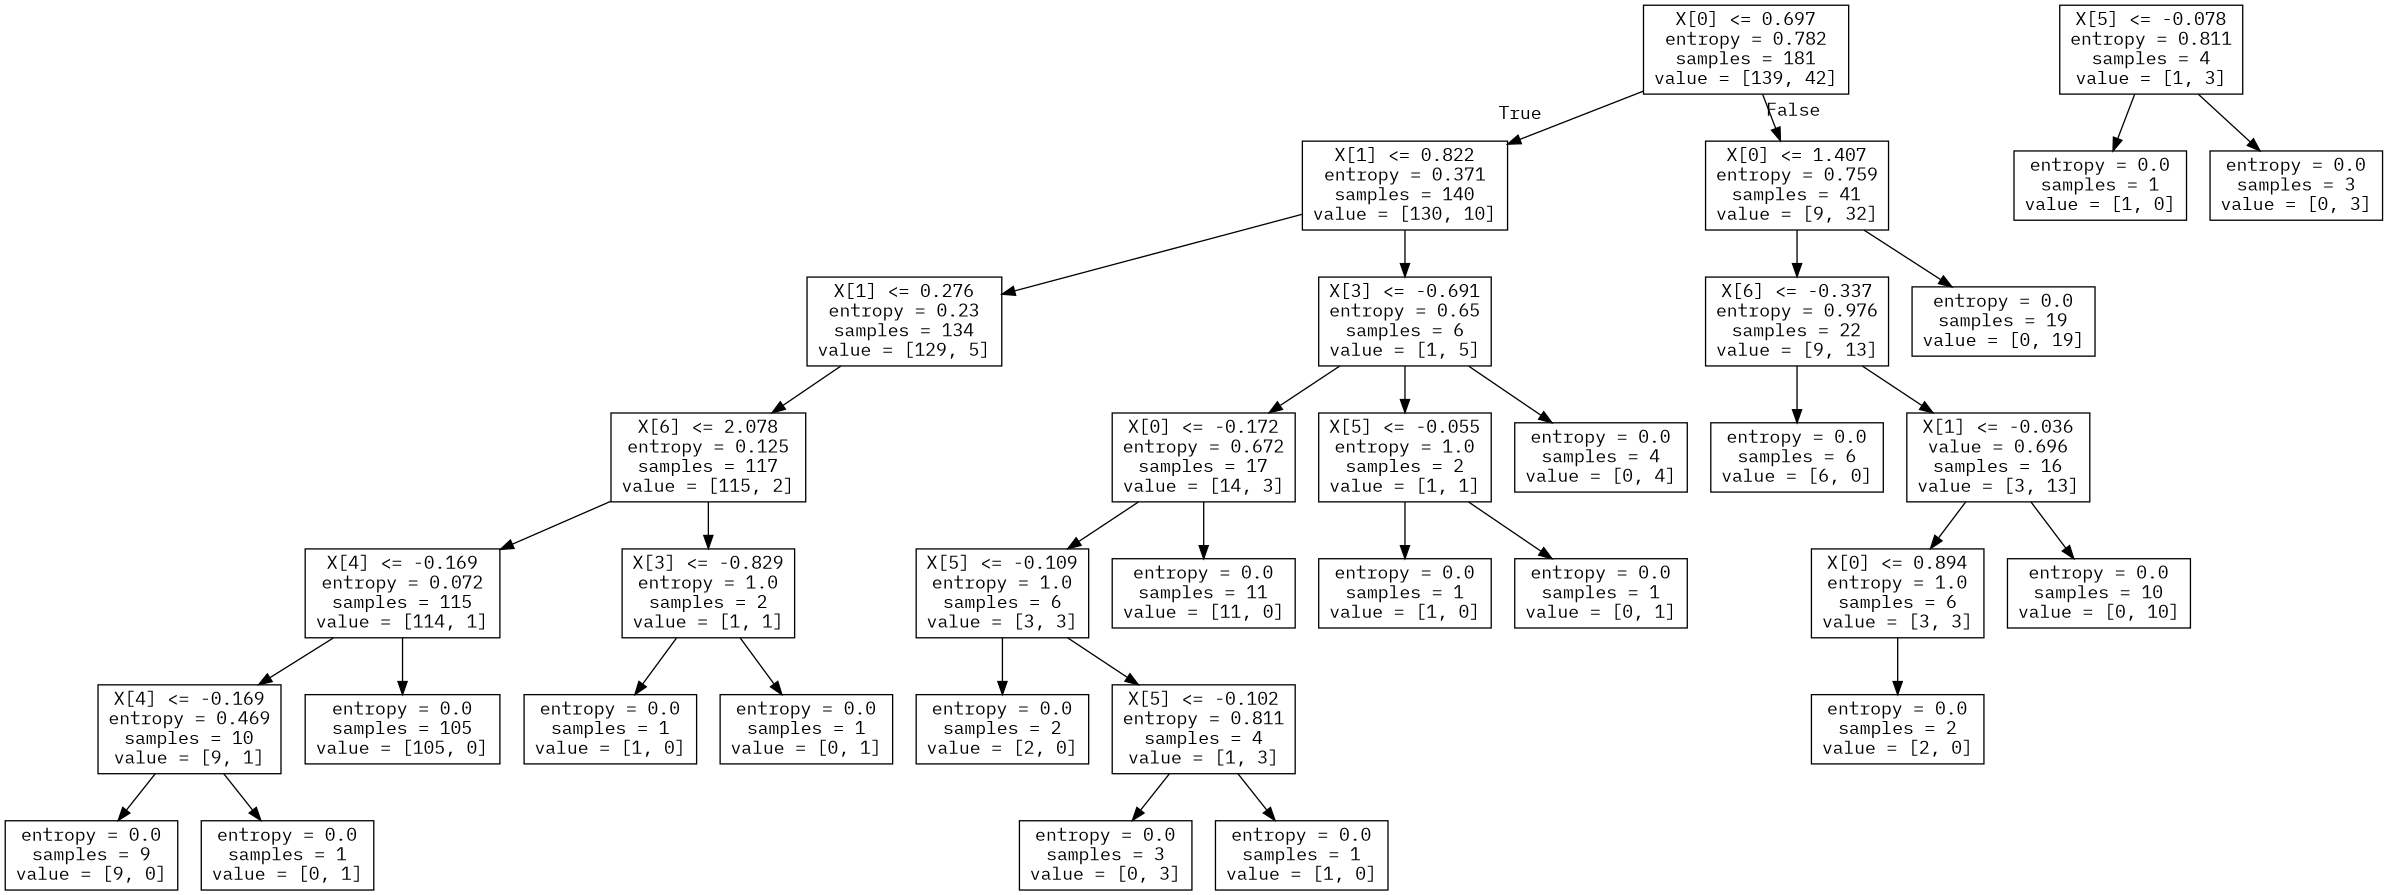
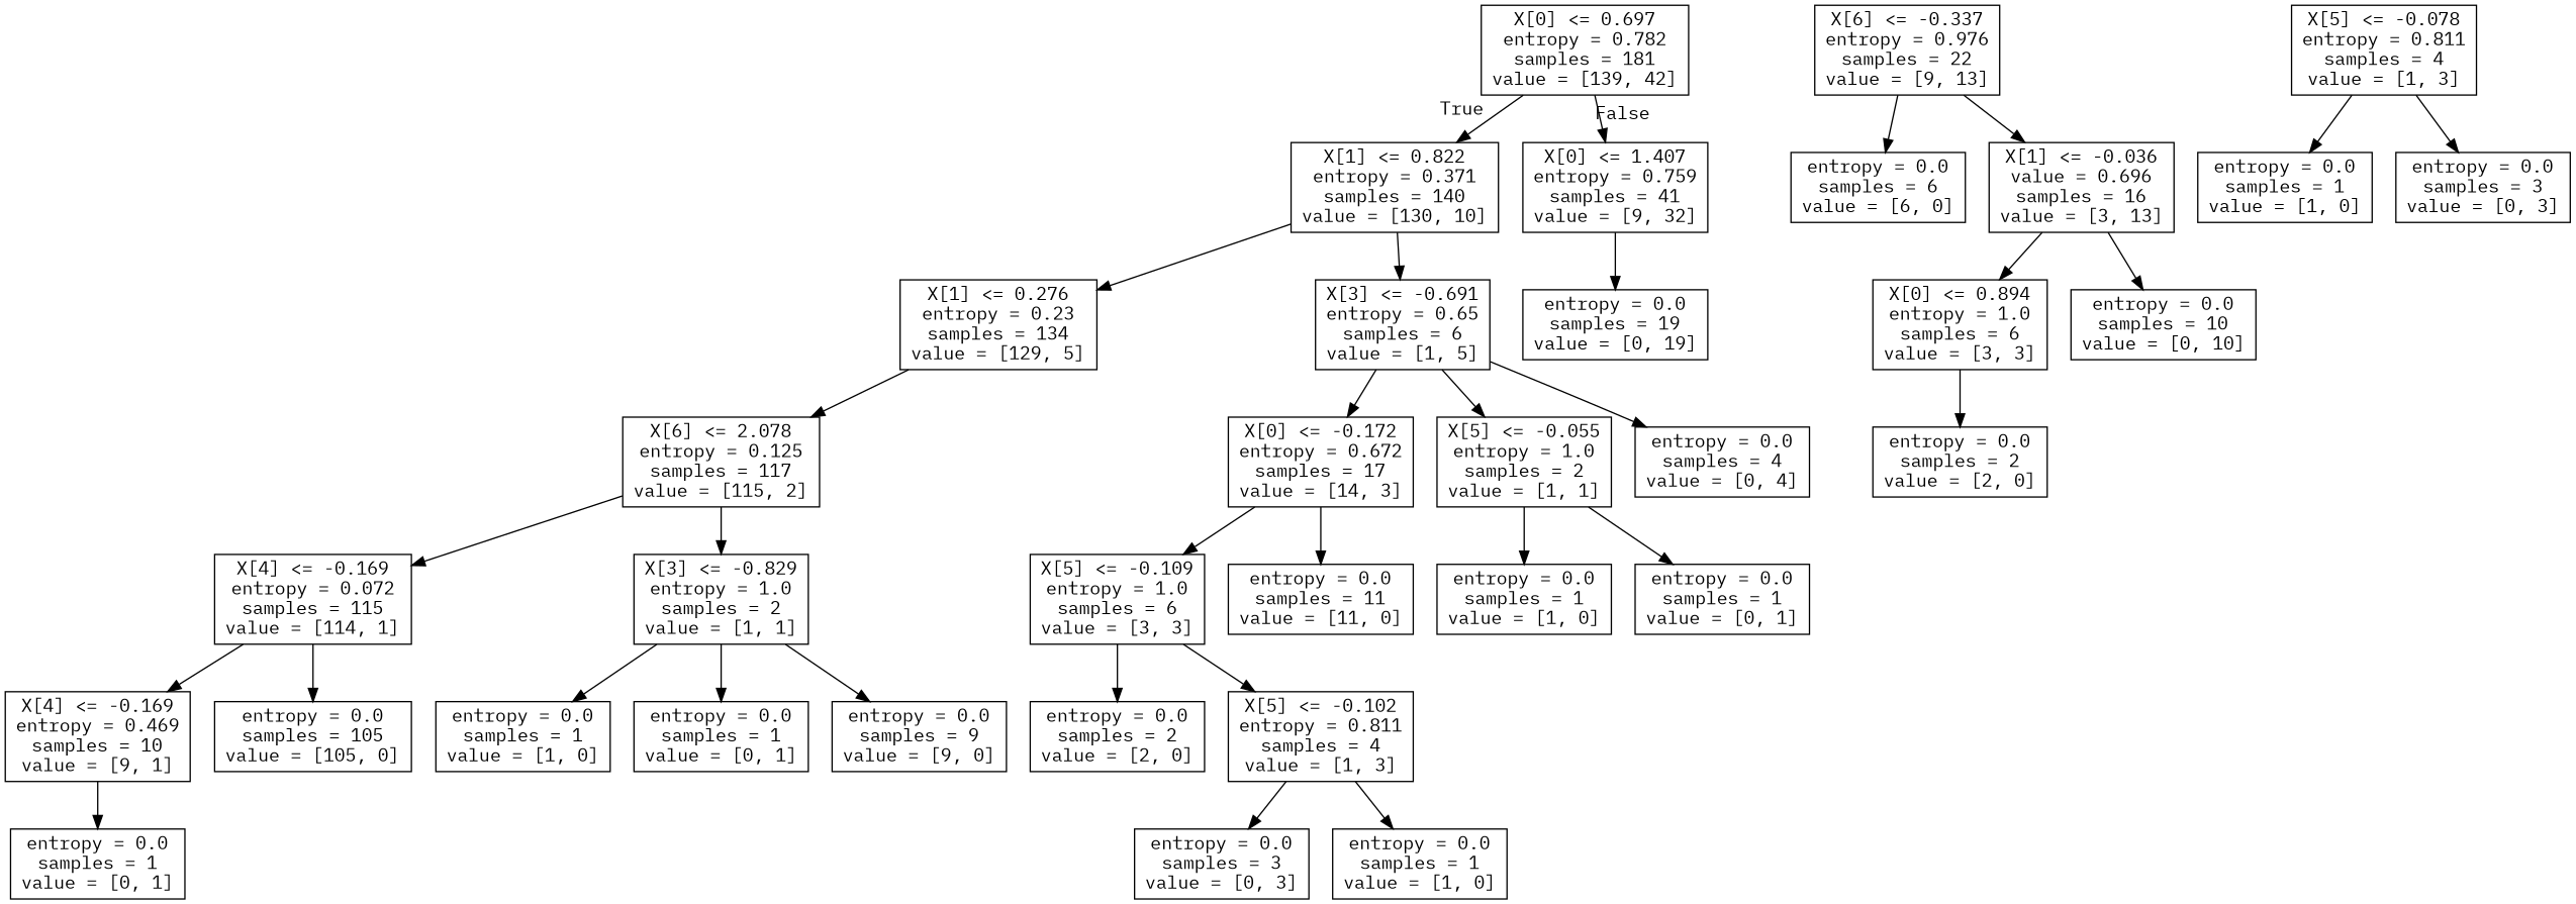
  digraph {
    fontname="IBM Plex Mono"
    node [fontname="IBM Plex Mono" shape=box]
    edge [fontname="IBM Plex Mono"]
    n1 [label="X[0] <= 0.697\nentropy = 0.782\nsamples = 181\nvalue = [139, 42]"]
    n2 [label="X[1] <= 0.822\nentropy = 0.371\nsamples = 140\nvalue = [130, 10]"]
    n3 [label="X[0] <= 1.407\nentropy = 0.759\nsamples = 41\nvalue = [9, 32]"]
    n4 [label="X[1] <= 0.276\nentropy = 0.23\nsamples = 134\nvalue = [129, 5]"]
    n5 [label="X[3] <= -0.691\nentropy = 0.65\nsamples = 6\nvalue = [1, 5]"]
    n6 [label="X[6] <= -0.337\nentropy = 0.976\nsamples = 22\nvalue = [9, 13]"]
    n7 [label="entropy = 0.0\nsamples = 19\nvalue = [0, 19]"]
    n8 [label="X[6] <= 2.078\nentropy = 0.125\nsamples = 117\nvalue = [115, 2]"]
    n9 [label="X[0] <= -0.172\nentropy = 0.672\nsamples = 17\nvalue = [14, 3]"]
    n10 [label="X[5] <= -0.055\nentropy = 1.0\nsamples = 2\nvalue = [1, 1]"]
    n11 [label="entropy = 0.0\nsamples = 4\nvalue = [0, 4]"]
    n12 [label="X[4] <= -0.169\nentropy = 0.072\nsamples = 115\nvalue = [114, 1]"]
    n13 [label="X[3] <= -0.829\nentropy = 1.0\nsamples = 2\nvalue = [1, 1]"]
    n14 [label="X[5] <= -0.109\nentropy = 1.0\nsamples = 6\nvalue = [3, 3]"]
    n15 [label="entropy = 0.0\nsamples = 11\nvalue = [11, 0]"]
    n16 [label="X[4] <= -0.169\nentropy = 0.469\nsamples = 10\nvalue = [9, 1]"]
    n17 [label="entropy = 0.0\nsamples = 105\nvalue = [105, 0]"]
    n18 [label="entropy = 0.0\nsamples = 1\nvalue = [1, 0]"]
    n19 [label="entropy = 0.0\nsamples = 1\nvalue = [0, 1]"]
    n20 [label="entropy = 0.0\nsamples = 9\nvalue = [9, 0]"]
    n21 [label="entropy = 0.0\nsamples = 1\nvalue = [0, 1]"]
    n22 [label="entropy = 0.0\nsamples = 2\nvalue = [2, 0]"]
    n23 [label="X[5] <= -0.102\nentropy = 0.811\nsamples = 4\nvalue = [1, 3]"]
    n24 [label="entropy = 0.0\nsamples = 3\nvalue = [0, 3]"]
    n25 [label="entropy = 0.0\nsamples = 1\nvalue = [1, 0]"]
    n26 [label="entropy = 0.0\nsamples = 1\nvalue = [1, 0]"]
    n27 [label="entropy = 0.0\nsamples = 1\nvalue = [0, 1]"]
    n28 [label="entropy = 0.0\nsamples = 6\nvalue = [6, 0]"]
    n29 [label="X[1] <= -0.036\nvalue = 0.696\nsamples = 16\nvalue = [3, 13]"]
    n30 [label="X[0] <= 0.894\nentropy = 1.0\nsamples = 6\nvalue = [3, 3]"]
    n31 [label="entropy = 0.0\nsamples = 10\nvalue = [0, 10]"]
    n32 [label="entropy = 0.0\nsamples = 2\nvalue = [2, 0]"]
    n33 [label="X[5] <= -0.078\nentropy = 0.811\nsamples = 4\nvalue = [1, 3]"]
    n34 [label="entropy = 0.0\nsamples = 1\nvalue = [1, 0]"]
    n35 [label="entropy = 0.0\nsamples = 3\nvalue = [0, 3]"]
    n1 -> n2 [headlabel=True labelangle=45 labeldistance=2.5]
    n1 -> n3 [headlabel=False labelangle=-45 labeldistance=2.5]
    n2 -> n4
    n2 -> n5
-   n3 -> n6
    n3 -> n7
    n4 -> n8
    n5 -> n9
    n5 -> n10
    n5 -> n11
    n6 -> n28
    n6 -> n29
    n8 -> n12
    n8 -> n13
    n9 -> n14
    n9 -> n15
    n10 -> n26
    n10 -> n27
    n12 -> n16
    n12 -> n17
    n13 -> n18
    n13 -> n19
    n14 -> n22
    n14 -> n23
-   n16 -> n20
+   n13 -> n20
    n16 -> n21
    n23 -> n24
    n23 -> n25
    n29 -> n30
    n29 -> n31
    n30 -> n32
    n33 -> n34
    n33 -> n35
  }
